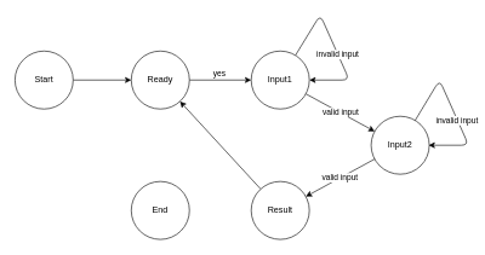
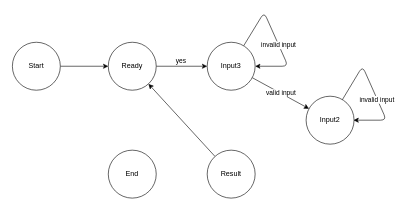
  <mxCell id="0" />
  <mxCell id="1" parent="0" />
  <mxCell id="2" value="" style="edgeStyle=none;html=1;" parent="1" source="3" target="6" edge="1"><mxGeometry relative="1" as="geometry" /></mxCell>
  <mxCell id="3" value="Start" style="ellipse;whiteSpace=wrap;html=1;aspect=fixed;" parent="1" vertex="1"><mxGeometry x="20" y="70" width="80" height="80" as="geometry" /></mxCell>
  <mxCell id="4" value="" style="edgeStyle=none;html=1;" parent="1" source="6" target="10" edge="1"><mxGeometry relative="1" as="geometry" /></mxCell>
  <mxCell id="5" value="yes" style="edgeLabel;html=1;align=center;verticalAlign=middle;resizable=0;points=[];" parent="4" vertex="1" connectable="0"><mxGeometry x="-0.29" y="1" relative="1" as="geometry"><mxPoint x="10" y="-9" as="offset" /></mxGeometry></mxCell>
  <mxCell id="6" value="Ready" style="ellipse;whiteSpace=wrap;html=1;aspect=fixed;" parent="1" vertex="1"><mxGeometry x="180" y="70" width="80" height="80" as="geometry" /></mxCell>
  <mxCell id="7" value="valid input" style="edgeStyle=none;html=1;" parent="1" source="10" target="15" edge="1"><mxGeometry relative="1" as="geometry"><mxPoint as="offset" /></mxGeometry></mxCell>
  <mxCell id="8" style="edgeStyle=none;html=1;" parent="1" source="10" target="10" edge="1"><mxGeometry relative="1" as="geometry"><mxPoint x="500" y="70" as="targetPoint" /><Array as="points"><mxPoint x="440" y="20" /><mxPoint x="480" y="110" /></Array></mxGeometry></mxCell>
  <mxCell id="9" value="invalid input" style="edgeLabel;html=1;align=center;verticalAlign=middle;resizable=0;points=[];" parent="8" vertex="1" connectable="0"><mxGeometry x="0.141" y="-1" relative="1" as="geometry"><mxPoint as="offset" /></mxGeometry></mxCell>
- <mxCell id="10" value="Input1" style="ellipse;whiteSpace=wrap;html=1;aspect=fixed;" parent="1" vertex="1"><mxGeometry x="345" y="70" width="80" height="80" as="geometry" /></mxCell>
+ <mxCell id="10" value="Input3" style="ellipse;whiteSpace=wrap;html=1;aspect=fixed;" parent="1" vertex="1"><mxGeometry x="345" y="70" width="80" height="80" as="geometry" /></mxCell>
  <mxCell id="11" style="edgeStyle=none;html=1;" parent="1" source="12" target="6" edge="1"><mxGeometry relative="1" as="geometry" /></mxCell>
  <mxCell id="12" value="Result" style="ellipse;whiteSpace=wrap;html=1;aspect=fixed;" parent="1" vertex="1"><mxGeometry x="345" y="250" width="80" height="80" as="geometry" /></mxCell>
  <mxCell id="13" value="End" style="ellipse;whiteSpace=wrap;html=1;aspect=fixed;" parent="1" vertex="1"><mxGeometry x="180" y="250" width="80" height="80" as="geometry" /></mxCell>
- <mxCell id="14" value="valid input" style="edgeStyle=none;html=1;" edge="1" parent="1" source="15" target="12"><mxGeometry relative="1" as="geometry" /></mxCell>
  <mxCell id="15" value="Input2" style="ellipse;whiteSpace=wrap;html=1;aspect=fixed;" vertex="1" parent="1"><mxGeometry x="510" y="160" width="80" height="80" as="geometry" /></mxCell>
  <mxCell id="16" style="edgeStyle=none;html=1;" edge="1" parent="1" source="15"><mxGeometry relative="1" as="geometry"><mxPoint x="589.14" y="200" as="targetPoint" /><Array as="points"><mxPoint x="604.14" y="110" /><mxPoint x="644.14" y="200" /></Array><mxPoint x="569.998" y="165.869" as="sourcePoint" /></mxGeometry></mxCell>
  <mxCell id="17" value="invalid input" style="edgeLabel;html=1;align=center;verticalAlign=middle;resizable=0;points=[];" vertex="1" connectable="0" parent="16"><mxGeometry x="0.141" y="-1" relative="1" as="geometry"><mxPoint as="offset" /></mxGeometry></mxCell>
